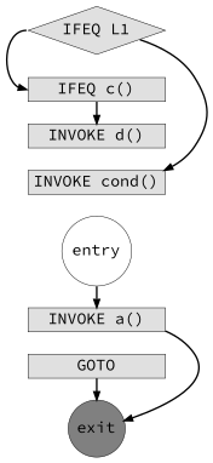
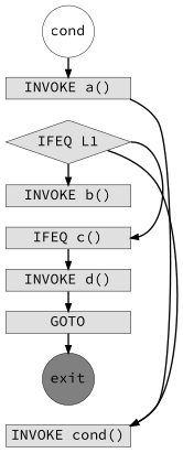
  digraph {
    fontname="Source Code Pro"
    nodesep=0.2
    rankdir=RL
    node [fillcolor="#E0E0E0" fontname="Source Code Pro" fontsize=10 margin="0,0.03" penwidth=0.33 shape=rect style=filled]
    edge [arrowsize=0.5 fontname="Source Code Pro"]
-   entry [fillcolor="#ffffff" height=0.2 shape=circle width=0.2]
+   entry [fillcolor="#ffffff" height=0.2 shape=circle width=0.2 label=cond]
    n2 [height=0.2 label="INVOKE a()" width=1.2]
    n3 [height=0.2 label="INVOKE cond()" width=1.2]
    n4 [height=0.2 label="IFEQ L1" shape=diamond width=1.2]
    n5 [height=0.2 label="IFEQ c()" width=1.2]
+   n6 [height=0.2 label="INVOKE b()" width=1.2]
    n7 [height=0.2 label="INVOKE d()" width=1.2]
    n8 [height=0.2 label=GOTO width=1.2]
    exit [fillcolor="#808080" height=0.2 shape=circle width=0.2]
    subgraph sub_1 {
      ordering=in
      rank=same
      entry
      n2
      n3
      n4
      n5
+     n6
      n7
      n8
      exit
    }
    entry -> n2
-   n2 -> exit
+   n2 -> n3
    n4 -> n3
    n4 -> n5 [headport=e tailport=e]
+   n4 -> n6
    n5 -> n7
+   n7 -> n8
    n8 -> exit
  }
